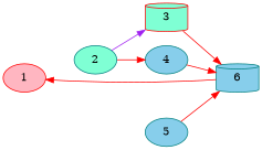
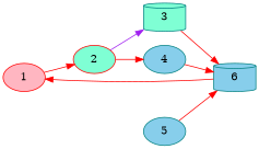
  strict digraph {
    rankdir=LR
    node [color=teal fillcolor=skyblue shape=ellipse style=filled]
    edge [color=red]
    1 [color=red fillcolor=lightpink height=0.5 width=0.75]
-   2 [fillcolor=aquamarine height=0.5 width=0.75]
-   3 [color=red fillcolor=aquamarine height=0.5 shape=cylinder width=0.75]
+   2 [color=red fillcolor=aquamarine height=0.5 width=0.75]
+   3 [fillcolor=aquamarine height=0.5 shape=cylinder width=0.75]
    4 [height=0.5 width=0.75]
    6 [height=0.5 shape=cylinder width=0.75]
    5 [height=0.5 width=0.75]
+   1 -> 2
    2 -> 3 [color=purple]
    2 -> 4
    3 -> 6
    4 -> 6
    6 -> 1
    5 -> 6
  }
